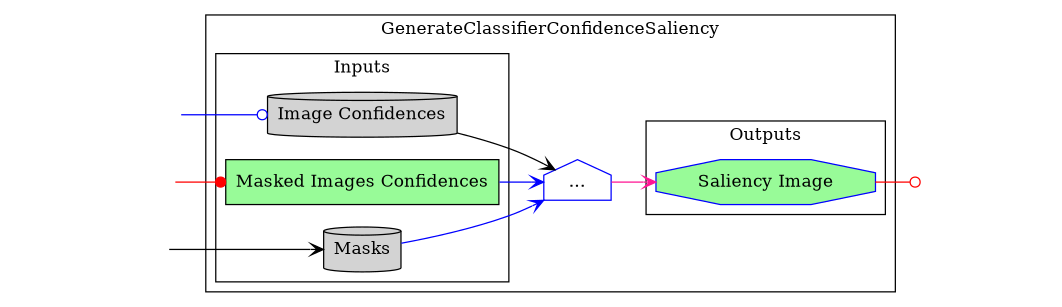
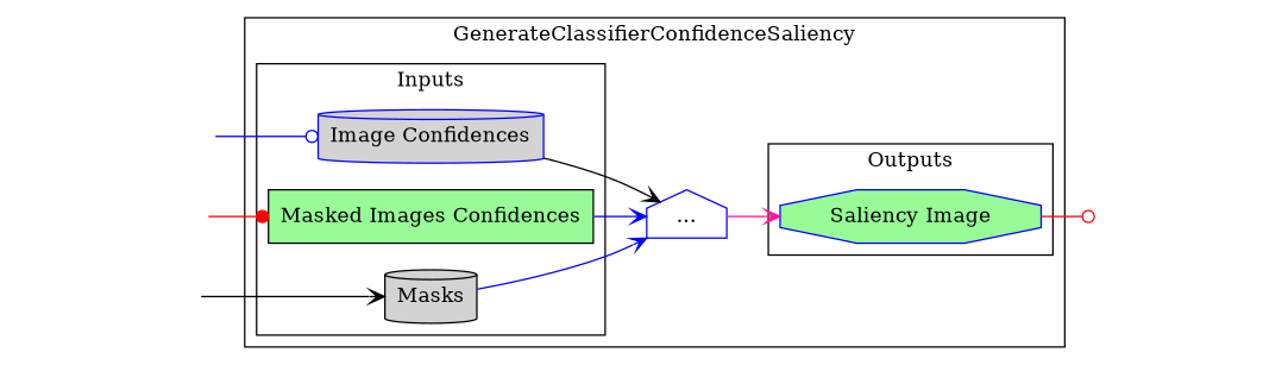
  digraph {
    rankdir=LR
    node [color=white fillcolor=white shape=box style=filled]
    edge [arrowhead=vee color=blue]
-   n1 [color=black fillcolor=lightgrey label="Image Confidences" shape=cylinder]
+   n1 [color=blue fillcolor=lightgrey label="Image Confidences" shape=cylinder]
    n2 [color=black fillcolor=palegreen label="Masked Images Confidences"]
    n3 [color=black fillcolor=lightgrey label=Masks shape=cylinder]
    n4 [color=blue fillcolor=palegreen label="Saliency Image" shape=octagon]
    n5 [color=blue label="..." shape=house]
    invis_out_hm [style=invis]
    invis_in_img_conf [style=invis]
    invis_in_mi_conf [style=invis]
    invis_in_masks [style=invis]
    subgraph cluster_1 {
      label=GenerateClassifierConfidenceSaliency
      n5
      subgraph cluster_2 {
        label=Inputs
        n1
        n2
        n3
      }
      subgraph cluster_3 {
        label=Outputs
        n4
      }
    }
    n1 -> n5 [color=black]
    n2 -> n5
    n3 -> n5
    n4 -> invis_out_hm [arrowhead=odot color=red]
    n5 -> n4 [color=deeppink]
    invis_in_img_conf -> n1 [arrowhead=odot]
    invis_in_mi_conf -> n2 [arrowhead=dot color=red]
    invis_in_masks -> n3 [color=black]
  }
